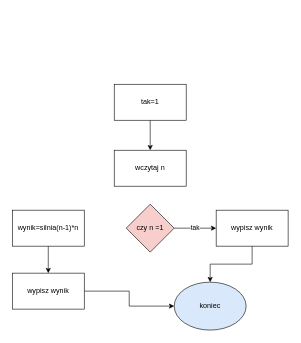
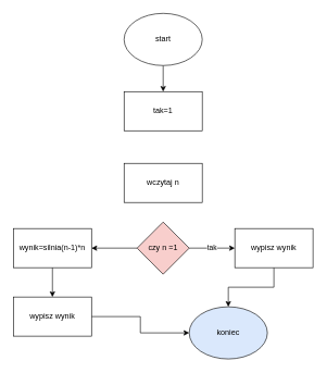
  <mxCell id="0" />
  <mxCell id="1" parent="0" />
- <mxCell id="4" style="edgeStyle=orthogonalEdgeStyle;rounded=0;orthogonalLoop=1;jettySize=auto;html=1;entryX=0.5;entryY=0;entryDx=0;entryDy=0;" edge="1" parent="1" source="5" target="6"><mxGeometry relative="1" as="geometry" /></mxCell>
+ <mxCell id="2" style="edgeStyle=orthogonalEdgeStyle;rounded=0;orthogonalLoop=1;jettySize=auto;html=1;entryX=0.5;entryY=0;entryDx=0;entryDy=0;" edge="1" parent="1" source="3" target="5"><mxGeometry relative="1" as="geometry" /></mxCell>
+ <mxCell id="3" value="start" style="ellipse;whiteSpace=wrap;html=1;" vertex="1" parent="1"><mxGeometry x="190" y="20" width="120" height="80" as="geometry" /></mxCell>
  <mxCell id="5" value="tak=1" style="rounded=0;whiteSpace=wrap;html=1;" vertex="1" parent="1"><mxGeometry x="190" y="140" width="120" height="60" as="geometry" /></mxCell>
  <mxCell id="6" value="wczytaj n" style="rounded=0;whiteSpace=wrap;html=1;" vertex="1" parent="1"><mxGeometry x="190" y="250" width="120" height="60" as="geometry" /></mxCell>
  <mxCell id="7" value="tak" style="edgeStyle=orthogonalEdgeStyle;rounded=0;orthogonalLoop=1;jettySize=auto;html=1;entryX=0;entryY=0.5;entryDx=0;entryDy=0;" edge="1" parent="1" source="9" target="11"><mxGeometry relative="1" as="geometry" /></mxCell>
+ <mxCell id="8" style="edgeStyle=orthogonalEdgeStyle;rounded=0;orthogonalLoop=1;jettySize=auto;html=1;entryX=1;entryY=0.5;entryDx=0;entryDy=0;" edge="1" parent="1" source="9" target="14"><mxGeometry relative="1" as="geometry" /></mxCell>
  <mxCell id="9" value="czy n =1" style="rhombus;whiteSpace=wrap;html=1;fillColor=#f8cecc;" vertex="1" parent="1"><mxGeometry x="210" y="340" width="80" height="80" as="geometry" /></mxCell>
  <mxCell id="10" style="edgeStyle=orthogonalEdgeStyle;rounded=0;orthogonalLoop=1;jettySize=auto;html=1;entryX=0.5;entryY=0;entryDx=0;entryDy=0;" edge="1" parent="1" source="11" target="12"><mxGeometry relative="1" as="geometry" /></mxCell>
  <mxCell id="11" value="wypisz wynik" style="rounded=0;whiteSpace=wrap;html=1;" vertex="1" parent="1"><mxGeometry x="360" y="350" width="120" height="60" as="geometry" /></mxCell>
  <mxCell id="12" value="koniec" style="ellipse;whiteSpace=wrap;html=1;fillColor=#dae8fc;" vertex="1" parent="1"><mxGeometry x="290" y="470" width="120" height="80" as="geometry" /></mxCell>
  <mxCell id="13" style="edgeStyle=orthogonalEdgeStyle;rounded=0;orthogonalLoop=1;jettySize=auto;html=1;entryX=0.5;entryY=0;entryDx=0;entryDy=0;" edge="1" parent="1" source="14" target="16"><mxGeometry relative="1" as="geometry" /></mxCell>
  <mxCell id="14" value="wynik=silnia(n-1)*n" style="rounded=0;whiteSpace=wrap;html=1;" vertex="1" parent="1"><mxGeometry x="20" y="350" width="120" height="60" as="geometry" /></mxCell>
  <mxCell id="15" style="edgeStyle=orthogonalEdgeStyle;rounded=0;orthogonalLoop=1;jettySize=auto;html=1;entryX=0;entryY=0.5;entryDx=0;entryDy=0;" edge="1" parent="1" source="16" target="12"><mxGeometry relative="1" as="geometry" /></mxCell>
  <mxCell id="16" value="wypisz wynik" style="rounded=0;whiteSpace=wrap;html=1;" vertex="1" parent="1"><mxGeometry x="20" y="455" width="120" height="60" as="geometry" /></mxCell>
